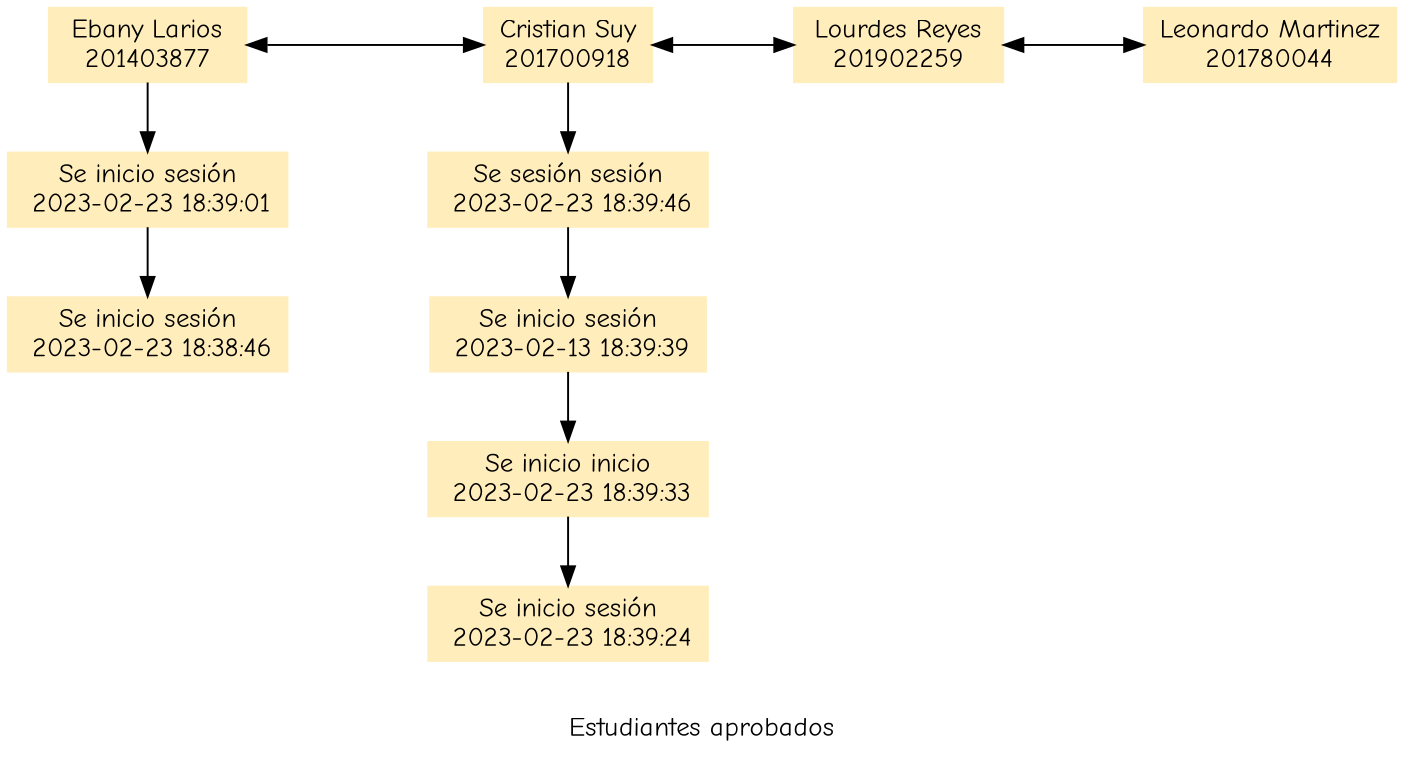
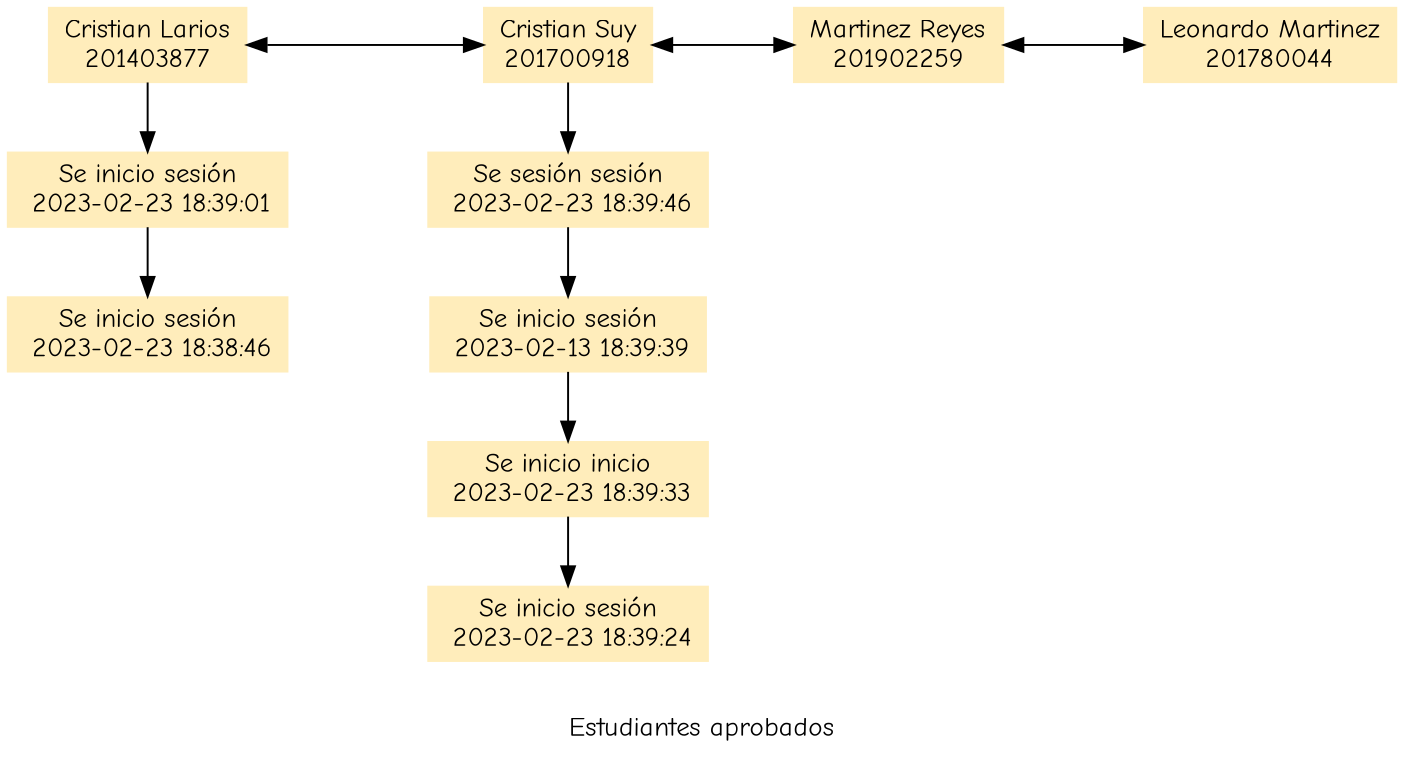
  digraph {
    fontname="Comic Neue"
    label="Estudiantes aprobados"
    nodesep=1
    node [color="#FFEDBB" fontname="Comic Neue" shape=box style=filled]
    edge [fontname="Comic Neue"]
-   n1 [label="Ebany Larios\n201403877"]
+   n1 [label="Cristian Larios\n201403877"]
    n2 [label="Cristian Suy\n201700918"]
    n3 [label="Leonardo Martinez\n201780044"]
-   n4 [label="Lourdes Reyes\n201902259"]
+   n4 [label="Martinez Reyes\n201902259"]
    n5 [label="Se sesión sesión\n 2023-02-23 18:39:46"]
    n6 [label="Se inicio sesión\n 2023-02-13 18:39:39"]
    n7 [label="Se inicio inicio\n 2023-02-23 18:39:33"]
    n8 [label="Se inicio sesión\n 2023-02-23 18:39:24"]
    n9 [label="Se inicio sesión\n 2023-02-23 18:39:01"]
    n10 [label="Se inicio sesión\n 2023-02-23 18:38:46"]
    subgraph sub_1 {
      rankdir=TB
      n1
      n2
      n3
      n4
    }
    subgraph sub_2 {
      rankdir=LR
      n2
      n5
      n6
      n7
      n8
    }
    subgraph sub_3 {
      rankdir=LR
      n1
      n9
      n10
    }
    subgraph sub_4 {
      rankdir=LR
      n3
    }
    subgraph sub_5 {
      rankdir=LR
      n4
    }
    n1 -> n2 [constraint=false dir=both]
    n1 -> n9
    n2 -> n4 [constraint=false dir=both]
    n2 -> n5
    n3 -> n4 [constraint=false dir=both]
    n5 -> n6
    n6 -> n7
    n7 -> n8
    n9 -> n10
  }
